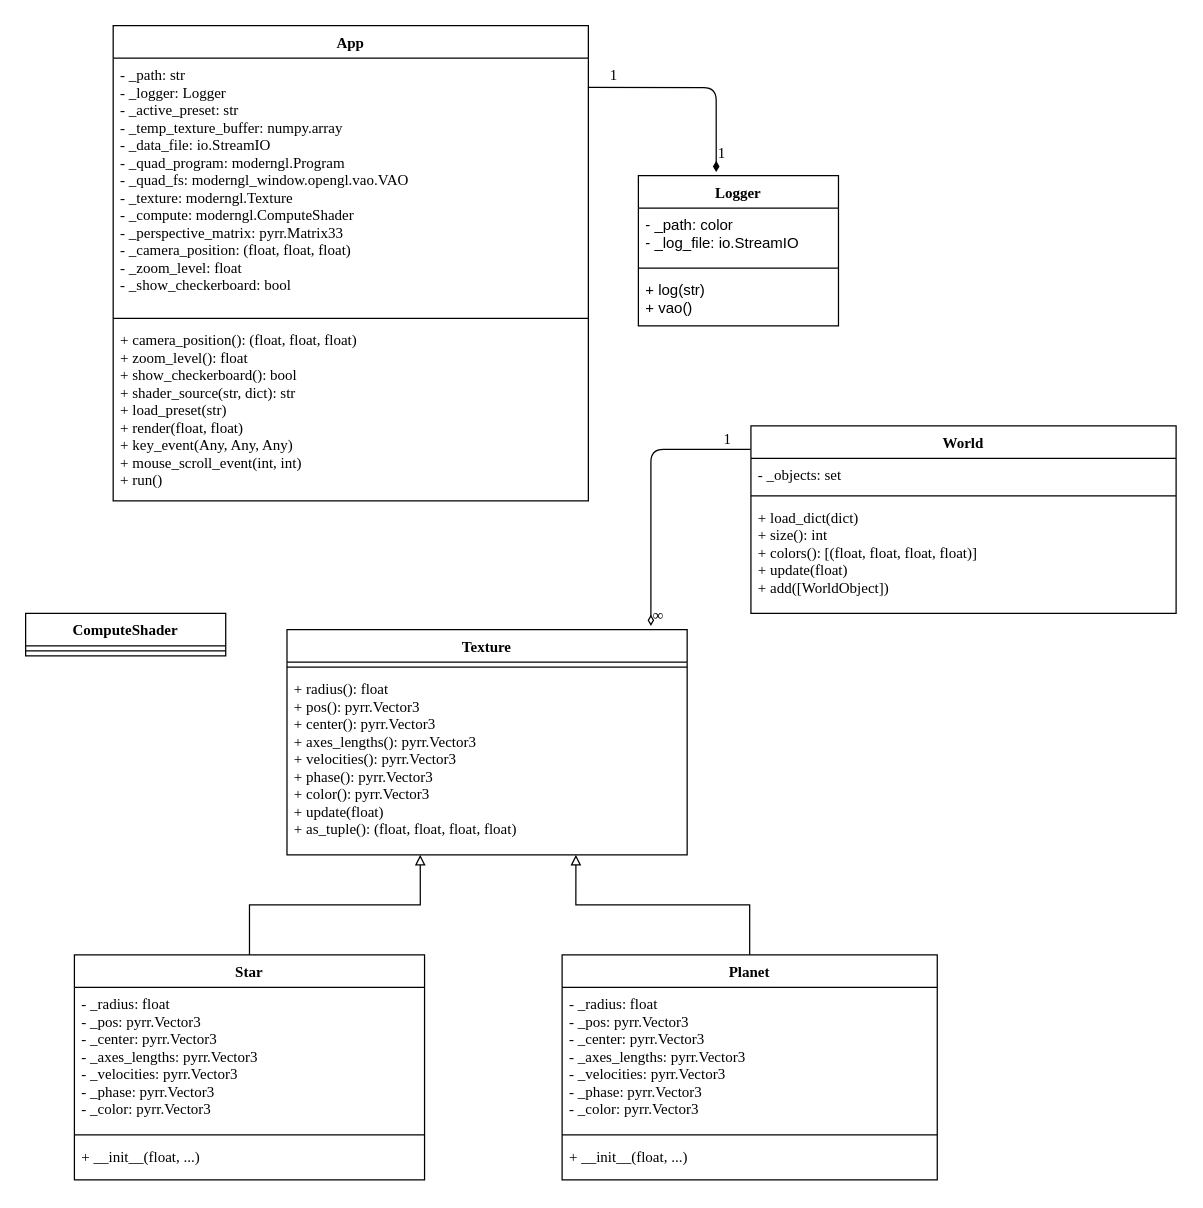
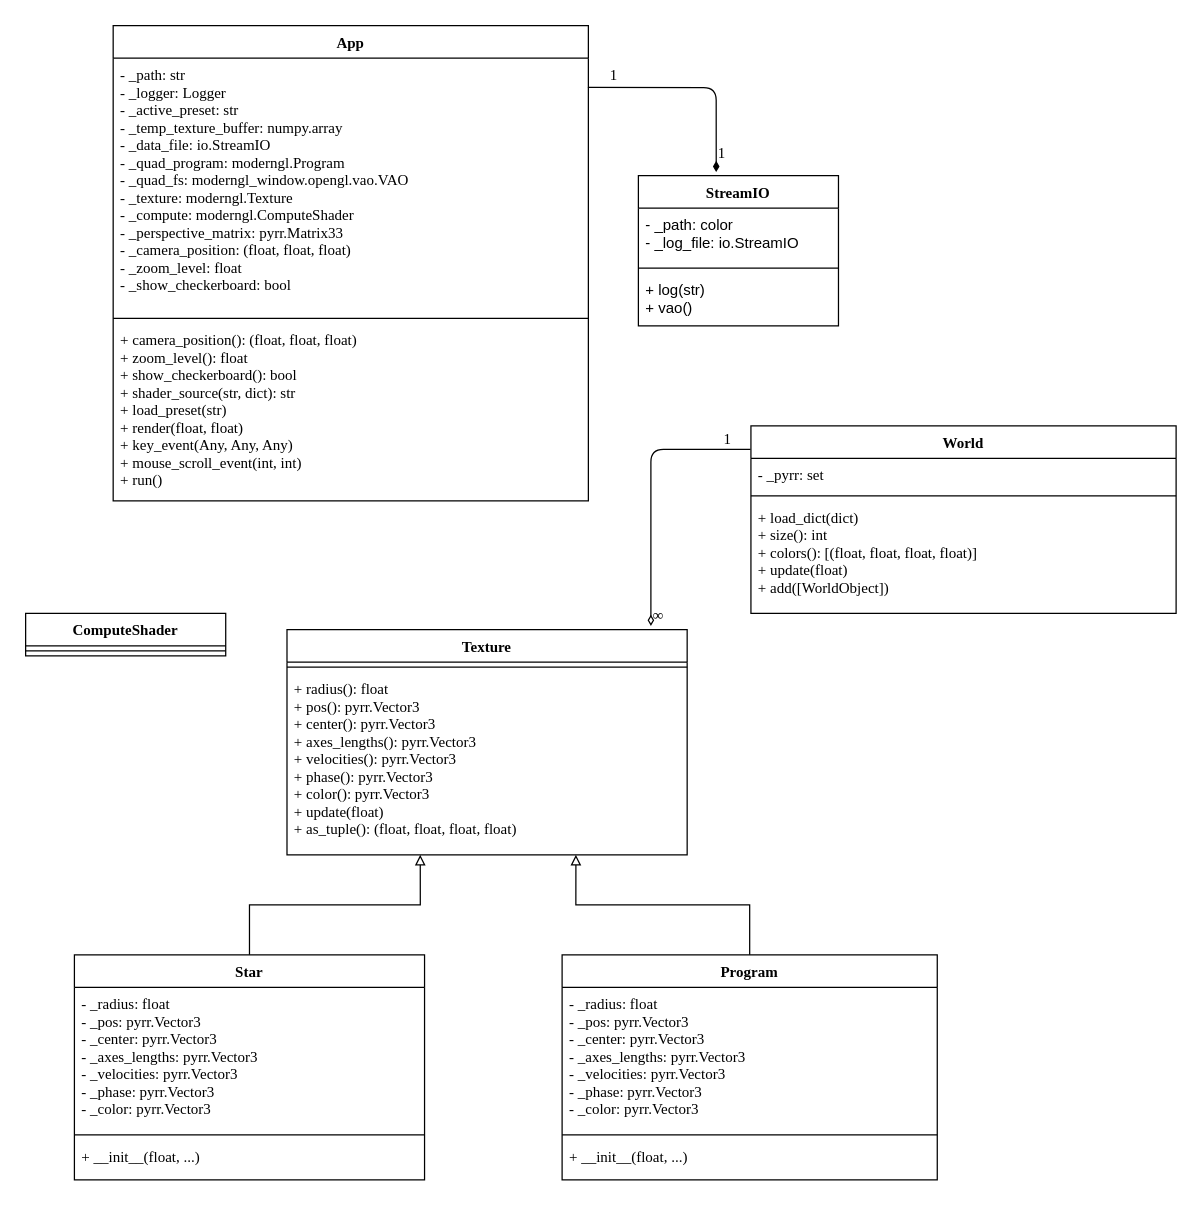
  <mxCell id="0" />
  <mxCell id="1" parent="0" />
  <mxCell id="2" style="edgeStyle=orthogonalEdgeStyle;rounded=0;orthogonalLoop=1;jettySize=auto;html=1;entryX=0.333;entryY=1;entryDx=0;entryDy=0;entryPerimeter=0;fontSize=12;fontFamily=Fira Code;labelBackgroundColor=none;endArrow=block;endFill=0;" edge="1" parent="1" source="14" target="13"><mxGeometry relative="1" as="geometry" /></mxCell>
  <mxCell id="3" style="edgeStyle=orthogonalEdgeStyle;rounded=0;orthogonalLoop=1;jettySize=auto;html=1;entryX=0.722;entryY=1;entryDx=0;entryDy=0;entryPerimeter=0;fontSize=12;fontFamily=Fira Code;labelBackgroundColor=none;endArrow=block;endFill=0;" edge="1" parent="1" source="18" target="13"><mxGeometry relative="1" as="geometry" /></mxCell>
  <mxCell id="4" value="" style="endArrow=none;endFill=0;html=1;edgeStyle=orthogonalEdgeStyle;align=left;verticalAlign=top;fontSize=12;entryX=-0.001;entryY=0.126;entryDx=0;entryDy=0;entryPerimeter=0;fontFamily=Fira Code;labelBackgroundColor=none;startArrow=diamondThin;startFill=0;" edge="1" parent="1" target="22"><mxGeometry x="-0.008" y="-57" relative="1" as="geometry"><mxPoint x="520" y="500" as="sourcePoint" /><mxPoint x="590" y="630" as="targetPoint" /><Array as="points"><mxPoint x="520" y="359" /></Array><mxPoint x="-55" y="-45" as="offset" /></mxGeometry></mxCell>
  <mxCell id="5" value="&lt;font&gt;∞&lt;/font&gt;" style="resizable=0;html=1;align=left;verticalAlign=bottom;labelBackgroundColor=none;fontSize=12;fontFamily=Fira Code;" connectable="0" vertex="1" parent="4"><mxGeometry x="-1" relative="1" as="geometry" /></mxCell>
  <mxCell id="6" value="1" style="edgeLabel;html=1;align=center;verticalAlign=middle;resizable=0;points=[];fontSize=12;fontFamily=Fira Code;labelBackgroundColor=none;" vertex="1" connectable="0" parent="4"><mxGeometry x="0.799" y="2" relative="1" as="geometry"><mxPoint x="3" y="-6.9" as="offset" /></mxGeometry></mxCell>
  <mxCell id="7" value="App" style="swimlane;fontStyle=1;align=center;verticalAlign=top;childLayout=stackLayout;horizontal=1;startSize=26;horizontalStack=0;resizeParent=1;resizeParentMax=0;resizeLast=0;collapsible=1;marginBottom=0;fillColor=none;fontFamily=Fira Code;fontSize=12;labelBackgroundColor=none;" vertex="1" parent="1"><mxGeometry x="90" y="20" width="380" height="380" as="geometry" /></mxCell>
  <mxCell id="8" value="- _path: str&#10;- _logger: Logger&#10;- _active_preset: str&#10;- _temp_texture_buffer: numpy.array&#10;- _data_file: io.StreamIO&#10;- _quad_program: moderngl.Program&#10;- _quad_fs: moderngl_window.opengl.vao.VAO&#10;- _texture: moderngl.Texture&#10;- _compute: moderngl.ComputeShader&#10;- _perspective_matrix: pyrr.Matrix33&#10;- _camera_position: (float, float, float)&#10;- _zoom_level: float&#10;- _show_checkerboard: bool" style="text;strokeColor=none;fillColor=none;align=left;verticalAlign=top;spacingLeft=4;spacingRight=4;overflow=hidden;rotatable=0;points=[[0,0.5],[1,0.5]];portConstraint=eastwest;fontFamily=Fira Code;labelBackgroundColor=none;" vertex="1" parent="7"><mxGeometry y="26" width="380" height="204" as="geometry" /></mxCell>
  <mxCell id="9" value="" style="line;strokeWidth=1;fillColor=none;align=left;verticalAlign=middle;spacingTop=-1;spacingLeft=3;spacingRight=3;rotatable=0;labelPosition=right;points=[];portConstraint=eastwest;fontFamily=Fira Code;labelBackgroundColor=none;" vertex="1" parent="7"><mxGeometry y="230" width="380" height="8" as="geometry" /></mxCell>
  <mxCell id="10" value="+ camera_position(): (float, float, float)&#10;+ zoom_level(): float&#10;+ show_checkerboard(): bool&#10;+ shader_source(str, dict): str&#10;+ load_preset(str)&#10;+ render(float, float)&#10;+ key_event(Any, Any, Any)&#10;+ mouse_scroll_event(int, int)&#10;+ run()" style="text;strokeColor=none;fillColor=none;align=left;verticalAlign=top;spacingLeft=4;spacingRight=4;overflow=hidden;rotatable=0;points=[[0,0.5],[1,0.5]];portConstraint=eastwest;fontFamily=Fira Code;labelBackgroundColor=none;" vertex="1" parent="7"><mxGeometry y="238" width="380" height="142" as="geometry" /></mxCell>
  <mxCell id="11" value="Texture" style="swimlane;fontStyle=1;align=center;verticalAlign=top;childLayout=stackLayout;horizontal=1;startSize=26;horizontalStack=0;resizeParent=1;resizeParentMax=0;resizeLast=0;collapsible=1;marginBottom=0;fillColor=none;fontFamily=Fira Code;labelBackgroundColor=none;" vertex="1" parent="1"><mxGeometry x="229" y="503.06" width="320" height="180" as="geometry"><mxRectangle x="220" y="90" width="100" height="26" as="alternateBounds" /></mxGeometry></mxCell>
  <mxCell id="12" value="" style="line;strokeWidth=1;fillColor=none;align=left;verticalAlign=middle;spacingTop=-1;spacingLeft=3;spacingRight=3;rotatable=0;labelPosition=right;points=[];portConstraint=eastwest;fontFamily=Fira Code;labelBackgroundColor=none;" vertex="1" parent="11"><mxGeometry y="26" width="320" height="8" as="geometry" /></mxCell>
  <mxCell id="13" value="+ radius(): float&#10;+ pos(): pyrr.Vector3&#10;+ center(): pyrr.Vector3&#10;+ axes_lengths(): pyrr.Vector3&#10;+ velocities(): pyrr.Vector3&#10;+ phase(): pyrr.Vector3&#10;+ color(): pyrr.Vector3&#10;+ update(float)&#10;+ as_tuple(): (float, float, float, float)" style="text;strokeColor=none;fillColor=none;align=left;verticalAlign=top;spacingLeft=4;spacingRight=4;overflow=hidden;rotatable=0;points=[[0,0.5],[1,0.5]];portConstraint=eastwest;fontFamily=Fira Code;labelBackgroundColor=none;" vertex="1" parent="11"><mxGeometry y="34" width="320" height="146" as="geometry" /></mxCell>
  <mxCell id="14" value="Star" style="swimlane;fontStyle=1;align=center;verticalAlign=top;childLayout=stackLayout;horizontal=1;startSize=26;horizontalStack=0;resizeParent=1;resizeParentMax=0;resizeLast=0;collapsible=1;marginBottom=0;fillColor=none;fontSize=12;fontFamily=Fira Code;labelBackgroundColor=none;" vertex="1" parent="1"><mxGeometry x="59" y="763.06" width="280" height="180" as="geometry" /></mxCell>
  <mxCell id="15" value="- _radius: float&#10;- _pos: pyrr.Vector3&#10;- _center: pyrr.Vector3&#10;- _axes_lengths: pyrr.Vector3&#10;- _velocities: pyrr.Vector3&#10;- _phase: pyrr.Vector3&#10;- _color: pyrr.Vector3" style="text;strokeColor=none;fillColor=none;align=left;verticalAlign=top;spacingLeft=4;spacingRight=4;overflow=hidden;rotatable=0;points=[[0,0.5],[1,0.5]];portConstraint=eastwest;fontFamily=Fira Code;labelBackgroundColor=none;" vertex="1" parent="14"><mxGeometry y="26" width="280" height="114" as="geometry" /></mxCell>
  <mxCell id="16" value="" style="line;strokeWidth=1;fillColor=none;align=left;verticalAlign=middle;spacingTop=-1;spacingLeft=3;spacingRight=3;rotatable=0;labelPosition=right;points=[];portConstraint=eastwest;fontFamily=Fira Code;labelBackgroundColor=none;" vertex="1" parent="14"><mxGeometry y="140" width="280" height="8" as="geometry" /></mxCell>
  <mxCell id="17" value="+ __init__(float, ...)" style="text;strokeColor=none;fillColor=none;align=left;verticalAlign=top;spacingLeft=4;spacingRight=4;overflow=hidden;rotatable=0;points=[[0,0.5],[1,0.5]];portConstraint=eastwest;fontFamily=Fira Code;labelBackgroundColor=none;" vertex="1" parent="14"><mxGeometry y="148" width="280" height="32" as="geometry" /></mxCell>
- <mxCell id="18" value="Planet" style="swimlane;fontStyle=1;align=center;verticalAlign=top;childLayout=stackLayout;horizontal=1;startSize=26;horizontalStack=0;resizeParent=1;resizeParentMax=0;resizeLast=0;collapsible=1;marginBottom=0;fillColor=none;fontSize=12;fontFamily=Fira Code;labelBackgroundColor=none;" vertex="1" parent="1"><mxGeometry x="449" y="763.06" width="300" height="180" as="geometry" /></mxCell>
+ <mxCell id="18" value="Program" style="swimlane;fontStyle=1;align=center;verticalAlign=top;childLayout=stackLayout;horizontal=1;startSize=26;horizontalStack=0;resizeParent=1;resizeParentMax=0;resizeLast=0;collapsible=1;marginBottom=0;fillColor=none;fontSize=12;fontFamily=Fira Code;labelBackgroundColor=none;" vertex="1" parent="1"><mxGeometry x="449" y="763.06" width="300" height="180" as="geometry" /></mxCell>
  <mxCell id="19" value="- _radius: float&#10;- _pos: pyrr.Vector3&#10;- _center: pyrr.Vector3&#10;- _axes_lengths: pyrr.Vector3&#10;- _velocities: pyrr.Vector3&#10;- _phase: pyrr.Vector3&#10;- _color: pyrr.Vector3" style="text;strokeColor=none;fillColor=none;align=left;verticalAlign=top;spacingLeft=4;spacingRight=4;overflow=hidden;rotatable=0;points=[[0,0.5],[1,0.5]];portConstraint=eastwest;fontFamily=Fira Code;labelBackgroundColor=none;" vertex="1" parent="18"><mxGeometry y="26" width="300" height="114" as="geometry" /></mxCell>
  <mxCell id="20" value="" style="line;strokeWidth=1;fillColor=none;align=left;verticalAlign=middle;spacingTop=-1;spacingLeft=3;spacingRight=3;rotatable=0;labelPosition=right;points=[];portConstraint=eastwest;fontFamily=Fira Code;labelBackgroundColor=none;" vertex="1" parent="18"><mxGeometry y="140" width="300" height="8" as="geometry" /></mxCell>
  <mxCell id="21" value="+ __init__(float, ...)" style="text;strokeColor=none;fillColor=none;align=left;verticalAlign=top;spacingLeft=4;spacingRight=4;overflow=hidden;rotatable=0;points=[[0,0.5],[1,0.5]];portConstraint=eastwest;fontFamily=Fira Code;labelBackgroundColor=none;" vertex="1" parent="18"><mxGeometry y="148" width="300" height="32" as="geometry" /></mxCell>
  <mxCell id="22" value="World" style="swimlane;fontStyle=1;align=center;verticalAlign=top;childLayout=stackLayout;horizontal=1;startSize=26;horizontalStack=0;resizeParent=1;resizeParentMax=0;resizeLast=0;collapsible=1;marginBottom=0;fillColor=none;fontSize=12;fontFamily=Fira Code;labelBackgroundColor=none;" vertex="1" parent="1"><mxGeometry x="600" y="340" width="340" height="150" as="geometry" /></mxCell>
- <mxCell id="23" value="- _objects: set" style="text;strokeColor=none;fillColor=none;align=left;verticalAlign=top;spacingLeft=4;spacingRight=4;overflow=hidden;rotatable=0;points=[[0,0.5],[1,0.5]];portConstraint=eastwest;fontFamily=Fira Code;labelBackgroundColor=none;" vertex="1" parent="22"><mxGeometry y="26" width="340" height="26" as="geometry" /></mxCell>
+ <mxCell id="23" value="- _pyrr: set" style="text;strokeColor=none;fillColor=none;align=left;verticalAlign=top;spacingLeft=4;spacingRight=4;overflow=hidden;rotatable=0;points=[[0,0.5],[1,0.5]];portConstraint=eastwest;fontFamily=Fira Code;labelBackgroundColor=none;" vertex="1" parent="22"><mxGeometry y="26" width="340" height="26" as="geometry" /></mxCell>
  <mxCell id="24" value="" style="line;strokeWidth=1;fillColor=none;align=left;verticalAlign=middle;spacingTop=-1;spacingLeft=3;spacingRight=3;rotatable=0;labelPosition=right;points=[];portConstraint=eastwest;fontFamily=Fira Code;labelBackgroundColor=none;" vertex="1" parent="22"><mxGeometry y="52" width="340" height="8" as="geometry" /></mxCell>
  <mxCell id="25" value="+ load_dict(dict)&#10;+ size(): int&#10;+ colors(): [(float, float, float, float)]&#10;+ update(float)&#10;+ add([WorldObject])" style="text;strokeColor=none;fillColor=none;align=left;verticalAlign=top;spacingLeft=4;spacingRight=4;overflow=hidden;rotatable=0;points=[[0,0.5],[1,0.5]];portConstraint=eastwest;fontFamily=Fira Code;labelBackgroundColor=none;" vertex="1" parent="22"><mxGeometry y="60" width="340" height="90" as="geometry" /></mxCell>
- <mxCell id="26" value="Logger" style="swimlane;fontStyle=1;align=center;verticalAlign=top;childLayout=stackLayout;horizontal=1;startSize=26;horizontalStack=0;resizeParent=1;resizeParentMax=0;resizeLast=0;collapsible=1;marginBottom=0;fillColor=none;fontFamily=Fira Code;fontSize=12;labelBackgroundColor=none;" vertex="1" parent="1"><mxGeometry x="510" y="140" width="160" height="120" as="geometry" /></mxCell>
+ <mxCell id="26" value="StreamIO" style="swimlane;fontStyle=1;align=center;verticalAlign=top;childLayout=stackLayout;horizontal=1;startSize=26;horizontalStack=0;resizeParent=1;resizeParentMax=0;resizeLast=0;collapsible=1;marginBottom=0;fillColor=none;fontFamily=Fira Code;fontSize=12;labelBackgroundColor=none;" vertex="1" parent="1"><mxGeometry x="510" y="140" width="160" height="120" as="geometry" /></mxCell>
  <mxCell id="27" value="- _path: color&#10;- _log_file: io.StreamIO" style="text;strokeColor=none;fillColor=none;align=left;verticalAlign=top;spacingLeft=4;spacingRight=4;overflow=hidden;rotatable=0;points=[[0,0.5],[1,0.5]];portConstraint=eastwest;labelBackgroundColor=none;" vertex="1" parent="26"><mxGeometry y="26" width="160" height="44" as="geometry" /></mxCell>
  <mxCell id="28" value="" style="line;strokeWidth=1;fillColor=none;align=left;verticalAlign=middle;spacingTop=-1;spacingLeft=3;spacingRight=3;rotatable=0;labelPosition=right;points=[];portConstraint=eastwest;labelBackgroundColor=none;" vertex="1" parent="26"><mxGeometry y="70" width="160" height="8" as="geometry" /></mxCell>
  <mxCell id="29" value="+ log(str)&#10;+ vao()" style="text;strokeColor=none;fillColor=none;align=left;verticalAlign=top;spacingLeft=4;spacingRight=4;overflow=hidden;rotatable=0;points=[[0,0.5],[1,0.5]];portConstraint=eastwest;labelBackgroundColor=none;" vertex="1" parent="26"><mxGeometry y="78" width="160" height="42" as="geometry" /></mxCell>
  <mxCell id="30" value="" style="endArrow=none;endFill=0;html=1;edgeStyle=orthogonalEdgeStyle;align=left;verticalAlign=top;fontSize=12;fontFamily=Fira Code;entryX=0.999;entryY=0.115;entryDx=0;entryDy=0;entryPerimeter=0;exitX=0.389;exitY=-0.024;exitDx=0;exitDy=0;exitPerimeter=0;startArrow=diamondThin;startFill=1;labelBackgroundColor=none;" edge="1" parent="1" source="26" target="8"><mxGeometry x="-0.008" y="-57" relative="1" as="geometry"><mxPoint x="939.94" y="283.1" as="sourcePoint" /><mxPoint x="702.18" y="-19.91" as="targetPoint" /><mxPoint x="-55" y="-45" as="offset" /><Array as="points"><mxPoint x="572" y="69" /></Array></mxGeometry></mxCell>
  <mxCell id="31" value="&lt;font&gt;1&lt;/font&gt;" style="resizable=0;html=1;align=left;verticalAlign=bottom;labelBackgroundColor=none;fontSize=12;fontFamily=Fira Code;" connectable="0" vertex="1" parent="30"><mxGeometry x="-1" relative="1" as="geometry"><mxPoint y="-7.12" as="offset" /></mxGeometry></mxCell>
  <mxCell id="32" value="1" style="edgeLabel;html=1;align=center;verticalAlign=middle;resizable=0;points=[];fontSize=12;fontFamily=Fira Code;labelBackgroundColor=none;" vertex="1" connectable="0" parent="30"><mxGeometry x="0.799" y="2" relative="1" as="geometry"><mxPoint x="3" y="-11.47" as="offset" /></mxGeometry></mxCell>
  <mxCell id="33" value="ComputeShader" style="swimlane;fontStyle=1;align=center;verticalAlign=top;childLayout=stackLayout;horizontal=1;startSize=26;horizontalStack=0;resizeParent=1;resizeParentMax=0;resizeLast=0;collapsible=1;marginBottom=0;labelBackgroundColor=none;fillColor=none;fontFamily=Fira Code;fontSize=12;" vertex="1" parent="1"><mxGeometry x="20" y="490" width="160" height="34" as="geometry" /></mxCell>
  <mxCell id="34" value="" style="line;strokeWidth=1;fillColor=none;align=left;verticalAlign=middle;spacingTop=-1;spacingLeft=3;spacingRight=3;rotatable=0;labelPosition=right;points=[];portConstraint=eastwest;" vertex="1" parent="33"><mxGeometry y="26" width="160" height="8" as="geometry" /></mxCell>
